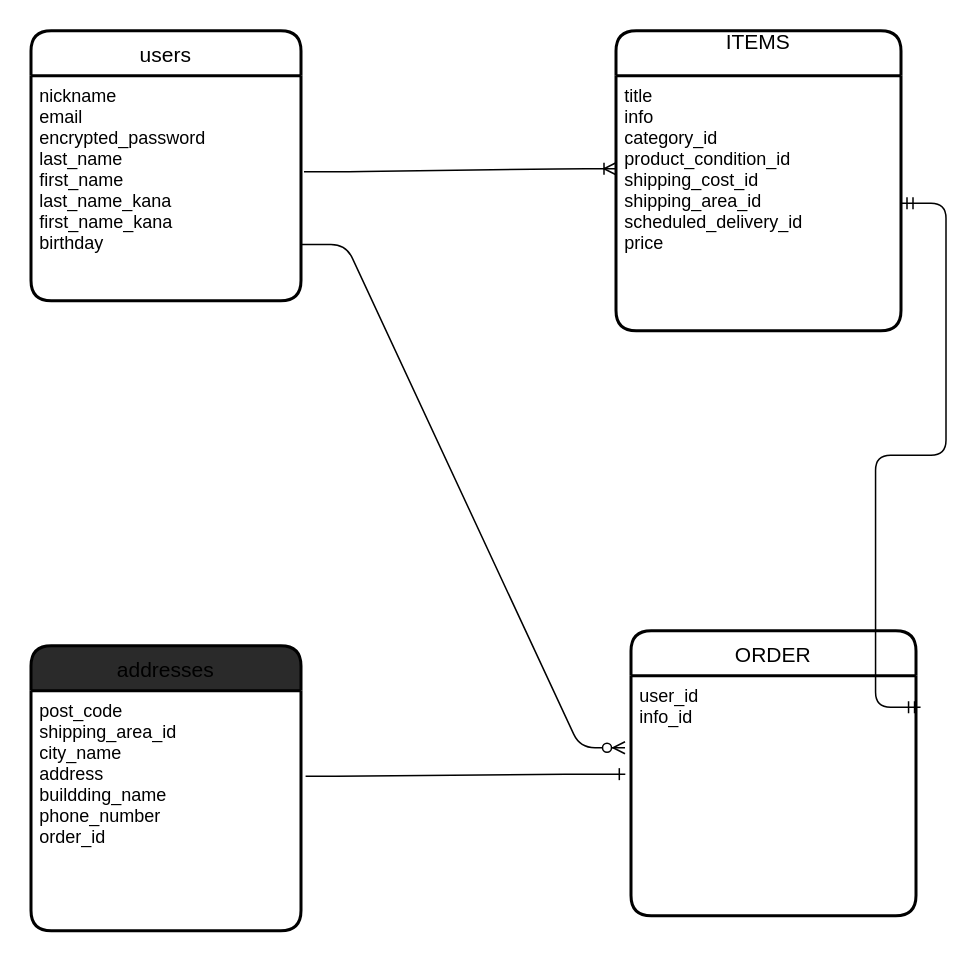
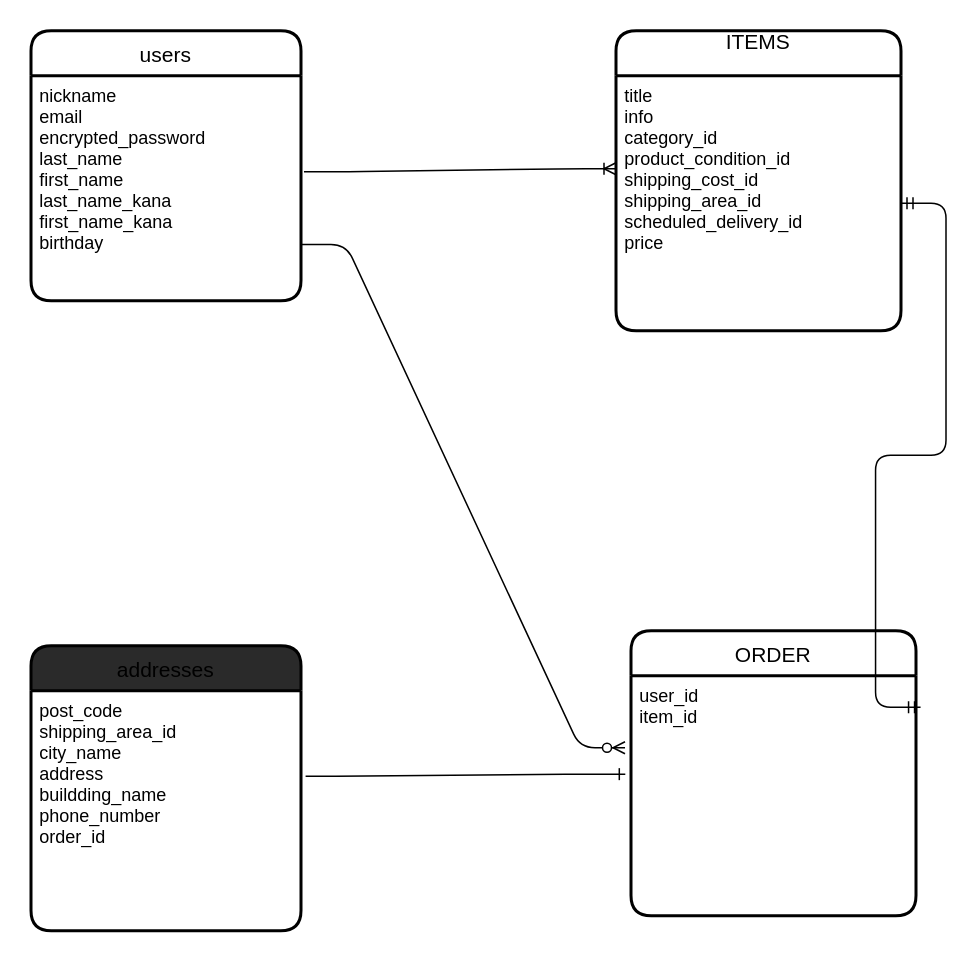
  <mxCell id="0" />
  <mxCell id="1" parent="0" />
  <mxCell id="2" value="users" style="swimlane;childLayout=stackLayout;horizontal=1;startSize=30;horizontalStack=0;rounded=1;fontSize=14;fontStyle=0;strokeWidth=2;resizeParent=0;resizeLast=1;shadow=0;dashed=0;align=center;" vertex="1" parent="1"><mxGeometry x="20" y="20" width="180" height="180" as="geometry" /></mxCell>
  <mxCell id="3" value="nickname&#10;email&#10;encrypted_password&#10;last_name&#10;first_name&#10;last_name_kana&#10;first_name_kana&#10;birthday" style="align=left;strokeColor=none;fillColor=none;spacingLeft=4;fontSize=12;verticalAlign=top;resizable=0;rotatable=0;part=1;" vertex="1" parent="2"><mxGeometry y="30" width="180" height="150" as="geometry" /></mxCell>
  <mxCell id="4" value="ITEMS&#10;" style="swimlane;childLayout=stackLayout;horizontal=1;startSize=30;horizontalStack=0;rounded=1;fontSize=14;fontStyle=0;strokeWidth=2;resizeParent=0;resizeLast=1;shadow=0;dashed=0;align=center;" vertex="1" parent="1"><mxGeometry x="410" y="20" width="190" height="200" as="geometry" /></mxCell>
  <mxCell id="5" value="title&#10;info&#10;category_id&#10;product_condition_id&#10;shipping_cost_id&#10;shipping_area_id&#10;scheduled_delivery_id&#10;price" style="align=left;strokeColor=none;fillColor=none;spacingLeft=4;fontSize=12;verticalAlign=top;resizable=0;rotatable=0;part=1;" vertex="1" parent="4"><mxGeometry y="30" width="190" height="170" as="geometry" /></mxCell>
  <mxCell id="6" value="ORDER" style="swimlane;childLayout=stackLayout;horizontal=1;startSize=30;horizontalStack=0;rounded=1;fontSize=14;fontStyle=0;strokeWidth=2;resizeParent=0;resizeLast=1;shadow=0;dashed=0;align=center;" vertex="1" parent="1"><mxGeometry x="420" y="420" width="190" height="190" as="geometry" /></mxCell>
- <mxCell id="7" value="user_id&#10;info_id" style="align=left;strokeColor=none;fillColor=none;spacingLeft=4;fontSize=12;verticalAlign=top;resizable=0;rotatable=0;part=1;" vertex="1" parent="6"><mxGeometry y="30" width="190" height="160" as="geometry" /></mxCell>
+ <mxCell id="7" value="user_id&#10;item_id" style="align=left;strokeColor=none;fillColor=none;spacingLeft=4;fontSize=12;verticalAlign=top;resizable=0;rotatable=0;part=1;" vertex="1" parent="6"><mxGeometry y="30" width="190" height="160" as="geometry" /></mxCell>
  <mxCell id="8" value="addresses" style="swimlane;childLayout=stackLayout;horizontal=1;startSize=30;horizontalStack=0;rounded=1;fontSize=14;fontStyle=0;strokeWidth=2;resizeParent=0;resizeLast=1;shadow=0;dashed=0;align=center;fillColor=#2a2a2a;" vertex="1" parent="1"><mxGeometry x="20" y="430" width="180" height="190" as="geometry" /></mxCell>
  <mxCell id="9" value="post_code&#10;shipping_area_id&#10;city_name&#10;address&#10;buildding_name&#10;phone_number&#10;order_id" style="align=left;strokeColor=none;fillColor=none;spacingLeft=4;fontSize=12;verticalAlign=top;resizable=0;rotatable=0;part=1;" vertex="1" parent="8"><mxGeometry y="30" width="180" height="160" as="geometry" /></mxCell>
  <mxCell id="10" value="" style="edgeStyle=entityRelationEdgeStyle;fontSize=12;html=1;endArrow=ERoneToMany;exitX=1.011;exitY=0.427;exitDx=0;exitDy=0;exitPerimeter=0;" edge="1" parent="1" source="3"><mxGeometry width="100" height="100" relative="1" as="geometry"><mxPoint x="200" y="170" as="sourcePoint" /><mxPoint x="410" y="112" as="targetPoint" /></mxGeometry></mxCell>
  <mxCell id="11" value="" style="edgeStyle=entityRelationEdgeStyle;fontSize=12;html=1;endArrow=ERone;endFill=1;entryX=-0.02;entryY=0.41;entryDx=0;entryDy=0;entryPerimeter=0;exitX=1.017;exitY=0.356;exitDx=0;exitDy=0;exitPerimeter=0;" edge="1" parent="1" source="9" target="7"><mxGeometry width="100" height="100" relative="1" as="geometry"><mxPoint x="210" y="516" as="sourcePoint" /><mxPoint x="300" y="420" as="targetPoint" /></mxGeometry></mxCell>
  <mxCell id="12" value="" style="edgeStyle=entityRelationEdgeStyle;fontSize=12;html=1;endArrow=ERzeroToMany;endFill=1;exitX=1;exitY=0.75;exitDx=0;exitDy=0;entryX=-0.021;entryY=0.3;entryDx=0;entryDy=0;entryPerimeter=0;" edge="1" parent="1" source="3" target="7"><mxGeometry width="100" height="100" relative="1" as="geometry"><mxPoint x="210" y="160" as="sourcePoint" /><mxPoint x="340" y="290" as="targetPoint" /></mxGeometry></mxCell>
  <mxCell id="13" value="" style="edgeStyle=entityRelationEdgeStyle;fontSize=12;html=1;endArrow=ERmandOne;startArrow=ERmandOne;exitX=1.016;exitY=0.131;exitDx=0;exitDy=0;exitPerimeter=0;entryX=1;entryY=0.5;entryDx=0;entryDy=0;" edge="1" parent="1" source="7" target="5"><mxGeometry width="100" height="100" relative="1" as="geometry"><mxPoint x="620" y="470" as="sourcePoint" /><mxPoint x="560" y="200" as="targetPoint" /></mxGeometry></mxCell>
